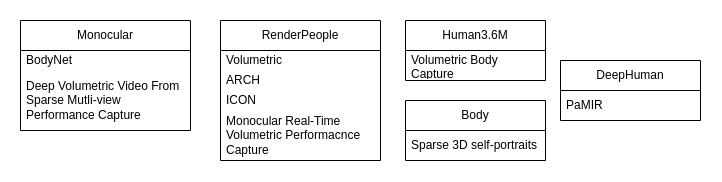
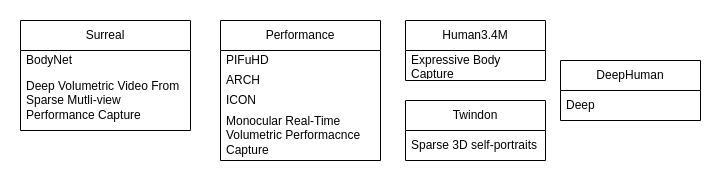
  <mxCell id="0" />
  <mxCell id="1" parent="0" />
- <mxCell id="2" value="Monocular" style="swimlane;fontStyle=0;childLayout=stackLayout;horizontal=1;startSize=30;horizontalStack=0;resizeParent=1;resizeParentMax=0;resizeLast=0;collapsible=1;marginBottom=0;whiteSpace=wrap;html=1;" vertex="1" parent="1"><mxGeometry x="20" y="20" width="170" height="110" as="geometry"><mxRectangle x="80" y="120" width="80" height="30" as="alternateBounds" /></mxGeometry></mxCell>
+ <mxCell id="2" value="Surreal" style="swimlane;fontStyle=0;childLayout=stackLayout;horizontal=1;startSize=30;horizontalStack=0;resizeParent=1;resizeParentMax=0;resizeLast=0;collapsible=1;marginBottom=0;whiteSpace=wrap;html=1;" vertex="1" parent="1"><mxGeometry x="20" y="20" width="170" height="110" as="geometry"><mxRectangle x="80" y="120" width="80" height="30" as="alternateBounds" /></mxGeometry></mxCell>
  <mxCell id="3" value="BodyNet" style="text;strokeColor=none;fillColor=none;align=left;verticalAlign=middle;spacingLeft=4;spacingRight=4;overflow=hidden;points=[[0,0.5],[1,0.5]];portConstraint=eastwest;rotatable=0;whiteSpace=wrap;html=1;" vertex="1" parent="2"><mxGeometry y="30" width="170" height="20" as="geometry" /></mxCell>
  <mxCell id="4" value="&lt;span style=&quot;background-color: initial;&quot;&gt;Deep Volumetric Video From Sparse Mutli-view Performance Capture&lt;/span&gt;" style="text;strokeColor=none;fillColor=none;align=left;verticalAlign=middle;spacingLeft=4;spacingRight=4;overflow=hidden;points=[[0,0.5],[1,0.5]];portConstraint=eastwest;rotatable=0;whiteSpace=wrap;html=1;" vertex="1" parent="2"><mxGeometry y="50" width="170" height="60" as="geometry" /></mxCell>
- <mxCell id="5" value="RenderPeople" style="swimlane;fontStyle=0;childLayout=stackLayout;horizontal=1;startSize=30;horizontalStack=0;resizeParent=1;resizeParentMax=0;resizeLast=0;collapsible=1;marginBottom=0;whiteSpace=wrap;html=1;" vertex="1" parent="1"><mxGeometry x="220" y="20" width="160" height="140" as="geometry" /></mxCell>
- <mxCell id="6" value="Volumetric" style="text;strokeColor=none;fillColor=none;align=left;verticalAlign=middle;spacingLeft=4;spacingRight=4;overflow=hidden;points=[[0,0.5],[1,0.5]];portConstraint=eastwest;rotatable=0;whiteSpace=wrap;html=1;" vertex="1" parent="5"><mxGeometry y="30" width="160" height="20" as="geometry" /></mxCell>
+ <mxCell id="5" value="Performance" style="swimlane;fontStyle=0;childLayout=stackLayout;horizontal=1;startSize=30;horizontalStack=0;resizeParent=1;resizeParentMax=0;resizeLast=0;collapsible=1;marginBottom=0;whiteSpace=wrap;html=1;" vertex="1" parent="1"><mxGeometry x="220" y="20" width="160" height="140" as="geometry" /></mxCell>
+ <mxCell id="6" value="PIFuHD" style="text;strokeColor=none;fillColor=none;align=left;verticalAlign=middle;spacingLeft=4;spacingRight=4;overflow=hidden;points=[[0,0.5],[1,0.5]];portConstraint=eastwest;rotatable=0;whiteSpace=wrap;html=1;" vertex="1" parent="5"><mxGeometry y="30" width="160" height="20" as="geometry" /></mxCell>
  <mxCell id="7" value="ARCH&amp;nbsp;" style="text;strokeColor=none;fillColor=none;align=left;verticalAlign=middle;spacingLeft=4;spacingRight=4;overflow=hidden;points=[[0,0.5],[1,0.5]];portConstraint=eastwest;rotatable=0;whiteSpace=wrap;html=1;" vertex="1" parent="5"><mxGeometry y="50" width="160" height="20" as="geometry" /></mxCell>
  <mxCell id="8" value="ICON" style="text;strokeColor=none;fillColor=none;align=left;verticalAlign=middle;spacingLeft=4;spacingRight=4;overflow=hidden;points=[[0,0.5],[1,0.5]];portConstraint=eastwest;rotatable=0;whiteSpace=wrap;html=1;" vertex="1" parent="5"><mxGeometry y="70" width="160" height="20" as="geometry" /></mxCell>
  <mxCell id="9" value="Monocular Real-Time Volumetric Performacnce Capture" style="text;strokeColor=none;fillColor=none;align=left;verticalAlign=middle;spacingLeft=4;spacingRight=4;overflow=hidden;points=[[0,0.5],[1,0.5]];portConstraint=eastwest;rotatable=0;whiteSpace=wrap;html=1;" vertex="1" parent="5"><mxGeometry y="90" width="160" height="50" as="geometry" /></mxCell>
- <mxCell id="10" value="Human3.6M" style="swimlane;fontStyle=0;childLayout=stackLayout;horizontal=1;startSize=30;horizontalStack=0;resizeParent=1;resizeParentMax=0;resizeLast=0;collapsible=1;marginBottom=0;whiteSpace=wrap;html=1;" vertex="1" parent="1"><mxGeometry x="405" y="20" width="140" height="60" as="geometry" /></mxCell>
- <mxCell id="11" value="Volumetric Body Capture" style="text;strokeColor=none;fillColor=none;align=left;verticalAlign=middle;spacingLeft=4;spacingRight=4;overflow=hidden;points=[[0,0.5],[1,0.5]];portConstraint=eastwest;rotatable=0;whiteSpace=wrap;html=1;" vertex="1" parent="10"><mxGeometry y="30" width="140" height="30" as="geometry" /></mxCell>
- <mxCell id="12" value="Body" style="swimlane;fontStyle=0;childLayout=stackLayout;horizontal=1;startSize=30;horizontalStack=0;resizeParent=1;resizeParentMax=0;resizeLast=0;collapsible=1;marginBottom=0;whiteSpace=wrap;html=1;" vertex="1" parent="1"><mxGeometry x="405" y="100" width="140" height="60" as="geometry" /></mxCell>
+ <mxCell id="10" value="Human3.4M" style="swimlane;fontStyle=0;childLayout=stackLayout;horizontal=1;startSize=30;horizontalStack=0;resizeParent=1;resizeParentMax=0;resizeLast=0;collapsible=1;marginBottom=0;whiteSpace=wrap;html=1;" vertex="1" parent="1"><mxGeometry x="405" y="20" width="140" height="60" as="geometry" /></mxCell>
+ <mxCell id="11" value="Expressive Body Capture" style="text;strokeColor=none;fillColor=none;align=left;verticalAlign=middle;spacingLeft=4;spacingRight=4;overflow=hidden;points=[[0,0.5],[1,0.5]];portConstraint=eastwest;rotatable=0;whiteSpace=wrap;html=1;" vertex="1" parent="10"><mxGeometry y="30" width="140" height="30" as="geometry" /></mxCell>
+ <mxCell id="12" value="Twindon" style="swimlane;fontStyle=0;childLayout=stackLayout;horizontal=1;startSize=30;horizontalStack=0;resizeParent=1;resizeParentMax=0;resizeLast=0;collapsible=1;marginBottom=0;whiteSpace=wrap;html=1;" vertex="1" parent="1"><mxGeometry x="405" y="100" width="140" height="60" as="geometry" /></mxCell>
  <mxCell id="13" value="Sparse 3D self-portraits" style="text;strokeColor=none;fillColor=none;align=left;verticalAlign=middle;spacingLeft=4;spacingRight=4;overflow=hidden;points=[[0,0.5],[1,0.5]];portConstraint=eastwest;rotatable=0;whiteSpace=wrap;html=1;" vertex="1" parent="12"><mxGeometry y="30" width="140" height="30" as="geometry" /></mxCell>
  <mxCell id="14" value="DeepHuman" style="swimlane;fontStyle=0;childLayout=stackLayout;horizontal=1;startSize=30;horizontalStack=0;resizeParent=1;resizeParentMax=0;resizeLast=0;collapsible=1;marginBottom=0;whiteSpace=wrap;html=1;" vertex="1" parent="1"><mxGeometry x="560" y="60" width="140" height="60" as="geometry" /></mxCell>
- <mxCell id="15" value="PaMIR" style="text;strokeColor=none;fillColor=none;align=left;verticalAlign=middle;spacingLeft=4;spacingRight=4;overflow=hidden;points=[[0,0.5],[1,0.5]];portConstraint=eastwest;rotatable=0;whiteSpace=wrap;html=1;" vertex="1" parent="14"><mxGeometry y="30" width="140" height="30" as="geometry" /></mxCell>
+ <mxCell id="15" value="Deep" style="text;strokeColor=none;fillColor=none;align=left;verticalAlign=middle;spacingLeft=4;spacingRight=4;overflow=hidden;points=[[0,0.5],[1,0.5]];portConstraint=eastwest;rotatable=0;whiteSpace=wrap;html=1;" vertex="1" parent="14"><mxGeometry y="30" width="140" height="30" as="geometry" /></mxCell>
